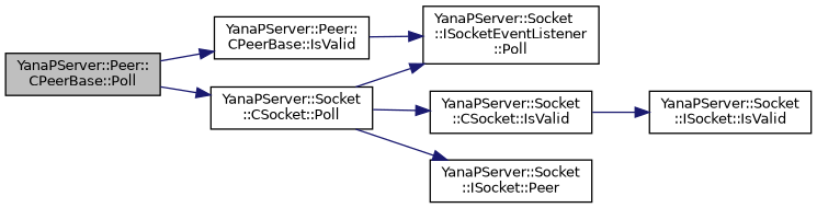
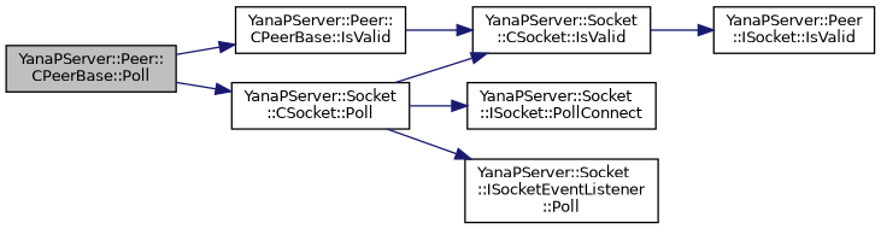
  digraph {
    rankdir=LR
    node [color=black fillcolor=white fontname=Helvetica fontsize=10 shape=record style=filled]
    edge [color=midnightblue fontname=Helvetica fontsize=10 labelfontname=Helvetica labelfontsize=10 style=solid]
    n1 [fillcolor=grey75 fontcolor=black height=0.2 label="YanaPServer::Peer::\lCPeerBase::Poll" width=0.4]
    n2 [height=0.2 label="YanaPServer::Peer::\lCPeerBase::IsValid" width=0.4]
    n3 [height=0.2 label="YanaPServer::Socket\l::CSocket::Poll" width=0.4]
    n4 [height=0.2 label="YanaPServer::Socket\l::CSocket::IsValid" width=0.4]
-   n5 [height=0.2 label="YanaPServer::Socket\l::ISocket::Peer" width=0.4]
+   n5 [height=0.2 label="YanaPServer::Socket\l::ISocket::PollConnect" width=0.4]
    n6 [height=0.2 label="YanaPServer::Socket\l::ISocketEventListener\l::Poll" width=0.4]
-   n7 [height=0.2 label="YanaPServer::Socket\l::ISocket::IsValid" width=0.4]
+   n7 [height=0.2 label="YanaPServer::Peer\l::ISocket::IsValid" width=0.4]
    n1 -> n2
    n1 -> n3
-   n2 -> n6
+   n2 -> n4
    n3 -> n4
    n3 -> n5
    n3 -> n6
    n4 -> n7
  }
